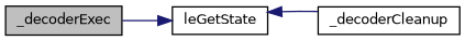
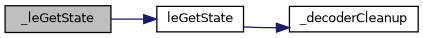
  digraph {
    rankdir=LR
    node [color=black fillcolor=white fontname=Helvetica fontsize=10 shape=record style=filled]
    edge [color=midnightblue fontname=Helvetica fontsize=10 labelfontname=Helvetica labelfontsize=10 style=solid]
-   n1 [fillcolor=grey75 fontcolor=black height=0.2 label=_decoderExec width=0.4]
+   n1 [fillcolor=grey75 fontcolor=black height=0.2 label=_leGetState width=0.4]
    n2 [height=0.2 label=leGetState width=0.4]
    n3 [height=0.2 label=_decoderCleanup width=0.4]
    n1 -> n2
-   n3 -> n2
+   n2 -> n3
  }
